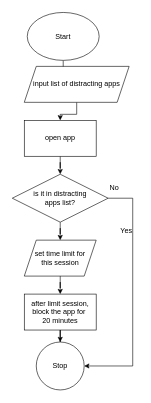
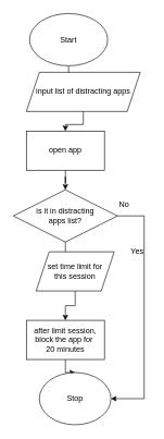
  <mxCell id="0" />
  <mxCell id="1" parent="0" />
  <mxCell id="2" value="" style="edgeStyle=orthogonalEdgeStyle;rounded=0;orthogonalLoop=1;jettySize=auto;html=1;" parent="1" source="3" target="5" edge="1"><mxGeometry relative="1" as="geometry" /></mxCell>
  <mxCell id="3" value="Start" style="ellipse;whiteSpace=wrap;html=1;" parent="1" vertex="1"><mxGeometry x="45" y="20" width="120" height="80" as="geometry" /></mxCell>
  <mxCell id="4" value="" style="edgeStyle=orthogonalEdgeStyle;rounded=0;orthogonalLoop=1;jettySize=auto;html=1;" parent="1" source="5" target="7" edge="1"><mxGeometry relative="1" as="geometry" /></mxCell>
  <mxCell id="5" value="input&amp;nbsp;list of distracting apps" style="shape=parallelogram;perimeter=parallelogramPerimeter;whiteSpace=wrap;html=1;fixedSize=1;" parent="1" vertex="1"><mxGeometry x="40" y="110" width="175" height="60" as="geometry" /></mxCell>
  <mxCell id="6" value="" style="edgeStyle=orthogonalEdgeStyle;rounded=0;orthogonalLoop=1;jettySize=auto;html=1;" parent="1" source="7" target="10" edge="1"><mxGeometry relative="1" as="geometry" /></mxCell>
  <mxCell id="7" value="open app" style="whiteSpace=wrap;html=1;" parent="1" vertex="1"><mxGeometry x="40" y="200" width="120" height="60" as="geometry" /></mxCell>
  <mxCell id="8" value="" style="edgeStyle=orthogonalEdgeStyle;rounded=0;orthogonalLoop=1;jettySize=auto;html=1;" parent="1" source="10" target="12" edge="1"><mxGeometry relative="1" as="geometry" /></mxCell>
  <mxCell id="9" style="edgeStyle=orthogonalEdgeStyle;rounded=0;orthogonalLoop=1;jettySize=auto;html=1;entryX=1;entryY=0.5;entryDx=0;entryDy=0;" parent="1" source="10" target="15" edge="1"><mxGeometry relative="1" as="geometry"><mxPoint x="150" y="600" as="targetPoint" /><Array as="points"><mxPoint x="221" y="330" /><mxPoint x="221" y="610" /></Array></mxGeometry></mxCell>
  <mxCell id="10" value="is it in distracting &lt;br&gt;apps list?" style="rhombus;whiteSpace=wrap;html=1;" parent="1" vertex="1"><mxGeometry x="20" y="290" width="160" height="80" as="geometry" /></mxCell>
  <mxCell id="11" value="" style="edgeStyle=orthogonalEdgeStyle;rounded=0;orthogonalLoop=1;jettySize=auto;html=1;" parent="1" source="12" target="14" edge="1"><mxGeometry relative="1" as="geometry" /></mxCell>
- <mxCell id="12" value="set time limit for&lt;br&gt;this session" style="shape=parallelogram;perimeter=parallelogramPerimeter;whiteSpace=wrap;html=1;fixedSize=1;" parent="1" vertex="1"><mxGeometry x="40" y="400" width="120" height="60" as="geometry" /></mxCell>
+ <mxCell id="12" value="set time limit for&lt;br&gt;this session" style="shape=parallelogram;perimeter=parallelogramPerimeter;whiteSpace=wrap;html=1;fixedSize=1;" parent="1" vertex="1"><mxGeometry x="55" y="385" width="120" height="60" as="geometry" /></mxCell>
  <mxCell id="13" value="" style="edgeStyle=orthogonalEdgeStyle;rounded=0;orthogonalLoop=1;jettySize=auto;html=1;" parent="1" source="14" target="15" edge="1"><mxGeometry relative="1" as="geometry" /></mxCell>
  <mxCell id="14" value="after limit session,&lt;br&gt;block the app for&amp;nbsp;&lt;br&gt;20 minutes" style="whiteSpace=wrap;html=1;" parent="1" vertex="1"><mxGeometry x="40" y="490" width="120" height="60" as="geometry" /></mxCell>
- <mxCell id="15" value="Stop" style="ellipse;whiteSpace=wrap;html=1;" parent="1" vertex="1"><mxGeometry x="60" y="570" width="80" height="80" as="geometry" /></mxCell>
+ <mxCell id="15" value="Stop" style="ellipse;whiteSpace=wrap;html=1;" parent="1" vertex="1"><mxGeometry x="60" y="570" width="110" height="80" as="geometry" /></mxCell>
  <mxCell id="16" value="Yes" style="text;html=1;align=center;verticalAlign=middle;resizable=0;points=[];autosize=1;strokeColor=none;fillColor=none;" parent="1" vertex="1"><mxGeometry x="190" y="370" width="40" height="30" as="geometry" /></mxCell>
  <mxCell id="17" value="No" style="text;html=1;align=center;verticalAlign=middle;resizable=0;points=[];autosize=1;strokeColor=none;fillColor=none;" parent="1" vertex="1"><mxGeometry x="170" y="298" width="40" height="30" as="geometry" /></mxCell>
